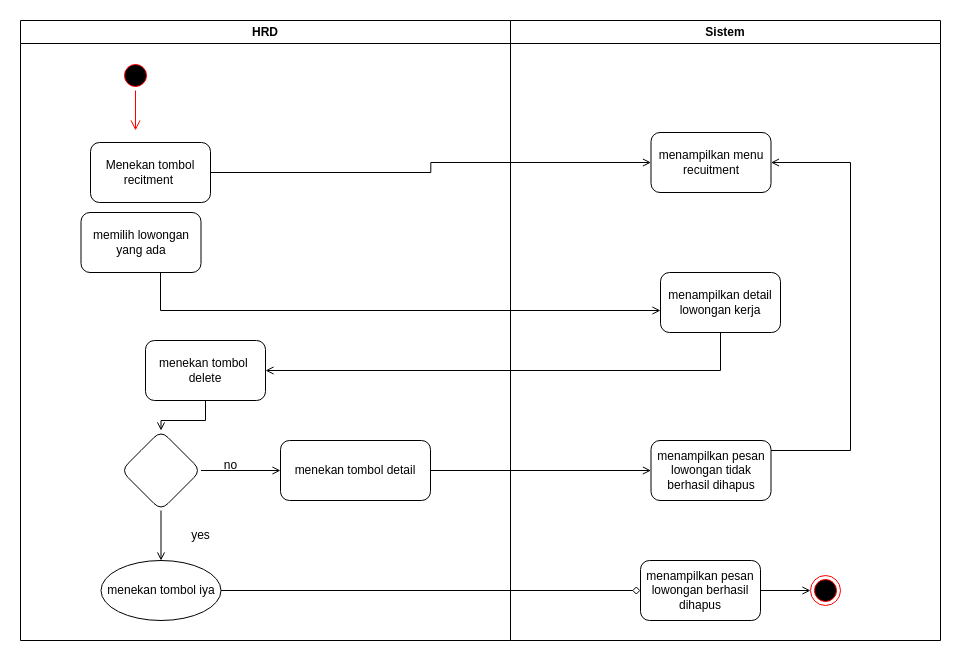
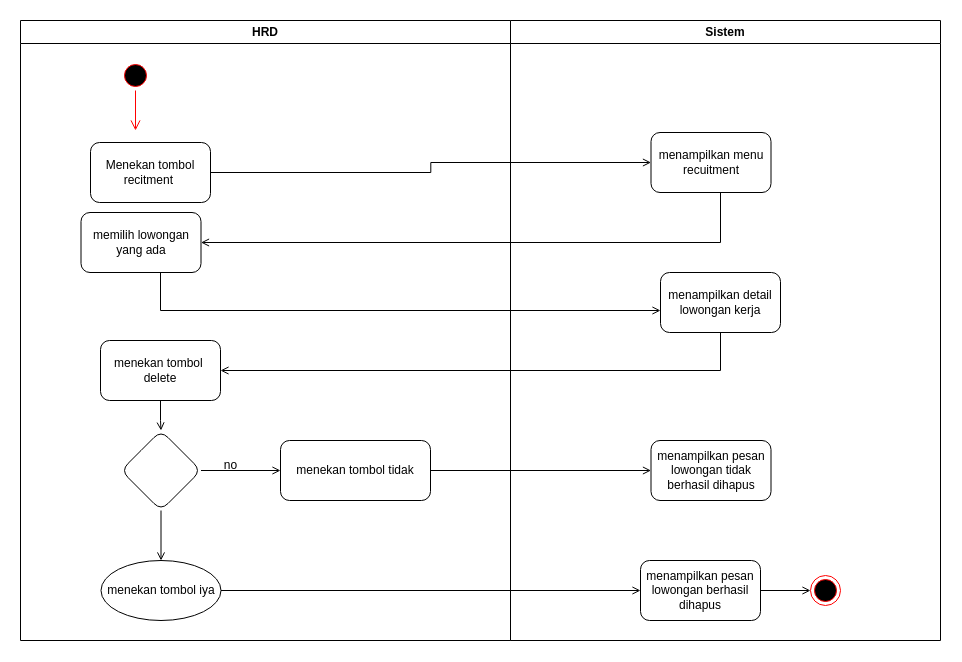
  <mxCell id="0" />
  <mxCell id="1" parent="0" />
  <mxCell id="2" value="HRD" style="swimlane;whiteSpace=wrap;startSize=23;" parent="1" vertex="1"><mxGeometry x="20" y="20" width="490" height="620" as="geometry" /></mxCell>
  <mxCell id="3" value="" style="ellipse;shape=startState;fillColor=#000000;strokeColor=#ff0000;" parent="2" vertex="1"><mxGeometry x="100" y="40" width="30" height="30" as="geometry" /></mxCell>
  <mxCell id="4" value="" style="edgeStyle=elbowEdgeStyle;elbow=horizontal;verticalAlign=bottom;endArrow=open;endSize=8;strokeColor=#FF0000;endFill=1;rounded=0" parent="2" source="3" edge="1"><mxGeometry x="100" y="40" as="geometry"><mxPoint x="115.167" y="110" as="targetPoint" /></mxGeometry></mxCell>
  <mxCell id="5" value="Menekan tombol recitment&amp;nbsp;" style="rounded=1;whiteSpace=wrap;html=1;" parent="2" vertex="1"><mxGeometry x="70" y="122" width="120" height="60" as="geometry" /></mxCell>
  <mxCell id="6" value="memilih lowongan yang ada" style="whiteSpace=wrap;html=1;fillColor=rgb(255, 255, 255);strokeColor=rgb(0, 0, 0);fontColor=rgb(0, 0, 0);rounded=1;" parent="2" vertex="1"><mxGeometry x="60.5" y="192" width="120" height="60" as="geometry" /></mxCell>
  <mxCell id="7" value="" style="edgeStyle=orthogonalEdgeStyle;rounded=0;orthogonalLoop=1;jettySize=auto;html=1;entryX=0.5;entryY=0;entryDx=0;entryDy=0;endArrow=open;endFill=0;" parent="2" source="8" target="11" edge="1"><mxGeometry relative="1" as="geometry"><mxPoint x="140" y="400" as="targetPoint" /></mxGeometry></mxCell>
- <mxCell id="8" value="menekan tombol&amp;nbsp; delete" style="whiteSpace=wrap;html=1;fillColor=rgb(255, 255, 255);strokeColor=rgb(0, 0, 0);fontColor=rgb(0, 0, 0);rounded=1;" parent="2" vertex="1"><mxGeometry x="125" y="320" width="120" height="60" as="geometry" /></mxCell>
+ <mxCell id="8" value="menekan tombol&amp;nbsp; delete" style="whiteSpace=wrap;html=1;fillColor=rgb(255, 255, 255);strokeColor=rgb(0, 0, 0);fontColor=rgb(0, 0, 0);rounded=1;" parent="2" vertex="1"><mxGeometry x="80" y="320" width="120" height="60" as="geometry" /></mxCell>
  <mxCell id="9" value="" style="edgeStyle=orthogonalEdgeStyle;rounded=0;orthogonalLoop=1;jettySize=auto;html=1;endArrow=open;endFill=0;" parent="2" source="11" target="12" edge="1"><mxGeometry relative="1" as="geometry" /></mxCell>
  <mxCell id="10" value="" style="edgeStyle=orthogonalEdgeStyle;rounded=0;orthogonalLoop=1;jettySize=auto;html=1;endArrow=open;endFill=0;" parent="2" source="11" target="13" edge="1"><mxGeometry relative="1" as="geometry" /></mxCell>
  <mxCell id="11" value="" style="rhombus;whiteSpace=wrap;html=1;fillColor=rgb(255, 255, 255);strokeColor=rgb(0, 0, 0);fontColor=rgb(0, 0, 0);rounded=1;" parent="2" vertex="1"><mxGeometry x="100.5" y="410" width="80" height="80" as="geometry" /></mxCell>
  <mxCell id="12" value="menekan tombol iya" style="ellipse;whiteSpace=wrap;html=1;fillColor=rgb(255, 255, 255);strokeColor=rgb(0, 0, 0);fontColor=rgb(0, 0, 0);" parent="2" vertex="1"><mxGeometry x="80.5" y="540" width="120" height="60" as="geometry" /></mxCell>
- <mxCell id="13" value="menekan tombol detail" style="whiteSpace=wrap;html=1;fillColor=rgb(255, 255, 255);strokeColor=rgb(0, 0, 0);fontColor=rgb(0, 0, 0);rounded=1;" parent="2" vertex="1"><mxGeometry x="260" y="420" width="150" height="60" as="geometry" /></mxCell>
- <mxCell id="14" value="yes" style="text;html=1;align=center;verticalAlign=middle;resizable=0;points=[];autosize=1;strokeColor=none;fillColor=none;" parent="2" vertex="1"><mxGeometry x="160" y="500" width="40" height="30" as="geometry" /></mxCell>
+ <mxCell id="13" value="menekan tombol tidak" style="whiteSpace=wrap;html=1;fillColor=rgb(255, 255, 255);strokeColor=rgb(0, 0, 0);fontColor=rgb(0, 0, 0);rounded=1;" parent="2" vertex="1"><mxGeometry x="260" y="420" width="150" height="60" as="geometry" /></mxCell>
  <mxCell id="15" value="no" style="text;html=1;align=center;verticalAlign=middle;resizable=0;points=[];autosize=1;strokeColor=none;fillColor=none;" parent="2" vertex="1"><mxGeometry x="190" y="430" width="40" height="30" as="geometry" /></mxCell>
  <mxCell id="16" value="Sistem" style="swimlane;whiteSpace=wrap" parent="1" vertex="1"><mxGeometry x="510" y="20" width="430" height="620" as="geometry" /></mxCell>
  <mxCell id="17" value="menampilkan menu recuitment" style="whiteSpace=wrap;html=1;fillColor=rgb(255, 255, 255);strokeColor=rgb(0, 0, 0);fontColor=rgb(0, 0, 0);rounded=1;" parent="16" vertex="1"><mxGeometry x="140.5" y="112" width="120" height="60" as="geometry" /></mxCell>
  <mxCell id="18" value="menampilkan detail lowongan kerja" style="whiteSpace=wrap;html=1;fillColor=rgb(255, 255, 255);strokeColor=rgb(0, 0, 0);fontColor=rgb(0, 0, 0);rounded=1;" parent="16" vertex="1"><mxGeometry x="150" y="252" width="120" height="60" as="geometry" /></mxCell>
  <mxCell id="19" value="" style="edgeStyle=orthogonalEdgeStyle;rounded=0;orthogonalLoop=1;jettySize=auto;html=1;endArrow=open;endFill=0;" parent="16" source="20" target="21" edge="1"><mxGeometry relative="1" as="geometry" /></mxCell>
  <mxCell id="20" value="menampilkan pesan lowongan berhasil dihapus" style="whiteSpace=wrap;html=1;fillColor=rgb(255, 255, 255);strokeColor=rgb(0, 0, 0);fontColor=rgb(0, 0, 0);rounded=1;" parent="16" vertex="1"><mxGeometry x="130" y="540" width="120" height="60" as="geometry" /></mxCell>
  <mxCell id="21" value="" style="ellipse;html=1;shape=endState;fillColor=#000000;strokeColor=#ff0000;" parent="16" vertex="1"><mxGeometry x="300" y="555" width="30" height="30" as="geometry" /></mxCell>
- <mxCell id="22" style="edgeStyle=orthogonalEdgeStyle;rounded=0;orthogonalLoop=1;jettySize=auto;html=1;entryX=1;entryY=0.5;entryDx=0;entryDy=0;endArrow=open;endFill=0;" parent="16" source="23" target="17" edge="1"><mxGeometry relative="1" as="geometry"><Array as="points"><mxPoint x="340" y="430" /><mxPoint x="340" y="142" /></Array></mxGeometry></mxCell>
  <mxCell id="23" value="menampilkan pesan lowongan tidak berhasil dihapus" style="whiteSpace=wrap;html=1;fillColor=rgb(255, 255, 255);strokeColor=rgb(0, 0, 0);fontColor=rgb(0, 0, 0);rounded=1;" parent="16" vertex="1"><mxGeometry x="140.5" y="420" width="120" height="60" as="geometry" /></mxCell>
  <mxCell id="24" value="" style="edgeStyle=orthogonalEdgeStyle;rounded=0;orthogonalLoop=1;jettySize=auto;html=1;endArrow=open;endFill=0;" parent="1" source="5" target="17" edge="1"><mxGeometry relative="1" as="geometry" /></mxCell>
+ <mxCell id="25" value="" style="edgeStyle=orthogonalEdgeStyle;rounded=0;orthogonalLoop=1;jettySize=auto;html=1;endArrow=open;endFill=0;" parent="1" source="17" target="6" edge="1"><mxGeometry relative="1" as="geometry"><Array as="points"><mxPoint x="720" y="242" /></Array></mxGeometry></mxCell>
  <mxCell id="26" value="" style="edgeStyle=orthogonalEdgeStyle;rounded=0;orthogonalLoop=1;jettySize=auto;html=1;endArrow=open;endFill=0;" parent="1" source="6" target="18" edge="1"><mxGeometry relative="1" as="geometry"><Array as="points"><mxPoint x="160" y="310" /></Array></mxGeometry></mxCell>
  <mxCell id="27" value="" style="edgeStyle=orthogonalEdgeStyle;rounded=0;orthogonalLoop=1;jettySize=auto;html=1;endArrow=open;endFill=0;" parent="1" source="18" target="8" edge="1"><mxGeometry relative="1" as="geometry"><Array as="points"><mxPoint x="720" y="370" /></Array></mxGeometry></mxCell>
- <mxCell id="28" value="" style="edgeStyle=orthogonalEdgeStyle;rounded=0;orthogonalLoop=1;jettySize=auto;html=1;exitX=1;exitY=0.5;exitDx=0;exitDy=0;endArrow=diamond;endFill=0;" parent="1" source="12" target="20" edge="1"><mxGeometry relative="1" as="geometry"><mxPoint x="440" y="450.091" as="sourcePoint" /></mxGeometry></mxCell>
+ <mxCell id="28" value="" style="edgeStyle=orthogonalEdgeStyle;rounded=0;orthogonalLoop=1;jettySize=auto;html=1;exitX=1;exitY=0.5;exitDx=0;exitDy=0;endArrow=open;endFill=0;" parent="1" source="12" target="20" edge="1"><mxGeometry relative="1" as="geometry"><mxPoint x="440" y="450.091" as="sourcePoint" /></mxGeometry></mxCell>
  <mxCell id="29" style="edgeStyle=orthogonalEdgeStyle;rounded=0;orthogonalLoop=1;jettySize=auto;html=1;endArrow=open;endFill=0;" parent="1" source="13" target="23" edge="1"><mxGeometry relative="1" as="geometry" /></mxCell>
